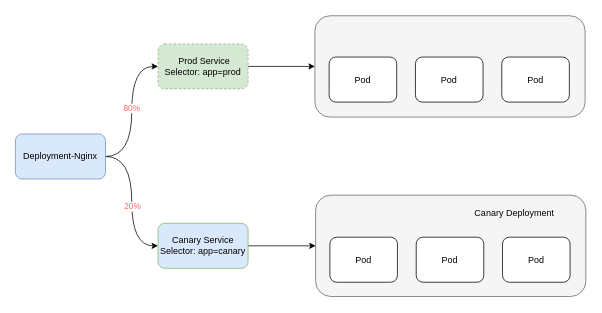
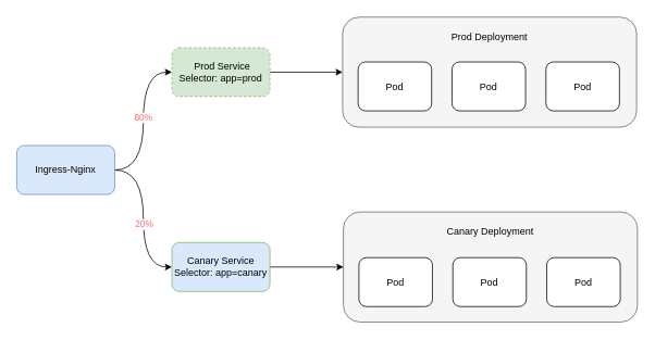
  <mxCell id="0" />
  <mxCell id="1" parent="0" />
  <mxCell id="2" style="edgeStyle=orthogonalEdgeStyle;rounded=0;orthogonalLoop=1;jettySize=auto;html=1;exitX=1;exitY=0.5;exitDx=0;exitDy=0;entryX=0;entryY=0.5;entryDx=0;entryDy=0;curved=1;" parent="1" source="6" target="10" edge="1"><mxGeometry relative="1" as="geometry" /></mxCell>
  <mxCell id="3" value="80%" style="edgeLabel;html=1;align=center;verticalAlign=middle;resizable=0;points=[];fontColor=#FF6666;" vertex="1" connectable="0" parent="2"><mxGeometry x="0.053" y="1" relative="1" as="geometry"><mxPoint as="offset" /></mxGeometry></mxCell>
  <mxCell id="4" style="edgeStyle=orthogonalEdgeStyle;rounded=0;orthogonalLoop=1;jettySize=auto;html=1;exitX=1;exitY=0.5;exitDx=0;exitDy=0;entryX=0;entryY=0.5;entryDx=0;entryDy=0;curved=1;" edge="1" parent="1" source="6" target="8"><mxGeometry relative="1" as="geometry" /></mxCell>
  <mxCell id="5" value="20%" style="edgeLabel;html=1;align=center;verticalAlign=middle;resizable=0;points=[];fontColor=#FF6666;" vertex="1" connectable="0" parent="4"><mxGeometry x="0.069" relative="1" as="geometry"><mxPoint as="offset" /></mxGeometry></mxCell>
- <mxCell id="6" value="Deployment-Nginx" style="rounded=1;whiteSpace=wrap;html=1;fillColor=#dae8fc;strokeColor=#6c8ebf;" parent="1" vertex="1"><mxGeometry x="20" y="178" width="120" height="60" as="geometry" /></mxCell>
+ <mxCell id="6" value="Ingress-Nginx" style="rounded=1;whiteSpace=wrap;html=1;fillColor=#dae8fc;strokeColor=#6c8ebf;" parent="1" vertex="1"><mxGeometry x="20" y="178" width="120" height="60" as="geometry" /></mxCell>
  <mxCell id="7" style="edgeStyle=none;rounded=0;orthogonalLoop=1;jettySize=auto;html=1;exitX=1;exitY=0.5;exitDx=0;exitDy=0;entryX=0;entryY=0.5;entryDx=0;entryDy=0;" parent="1" source="8" target="16" edge="1"><mxGeometry relative="1" as="geometry" /></mxCell>
  <mxCell id="8" value="Canary Service&lt;br&gt;Selector: app=canary" style="rounded=1;whiteSpace=wrap;html=1;fillColor=#dae8fc;strokeColor=#82b366;" parent="1" vertex="1"><mxGeometry x="210" y="297" width="120" height="60" as="geometry" /></mxCell>
  <mxCell id="9" style="rounded=0;orthogonalLoop=1;jettySize=auto;html=1;exitX=1;exitY=0.5;exitDx=0;exitDy=0;entryX=0;entryY=0.5;entryDx=0;entryDy=0;" parent="1" source="10" target="11" edge="1"><mxGeometry relative="1" as="geometry" /></mxCell>
  <mxCell id="10" value="&amp;nbsp;Prod Service&lt;br&gt;Selector: app=prod" style="rounded=1;whiteSpace=wrap;html=1;fillColor=#d5e8d4;strokeColor=#82b366;dashed=1;" parent="1" vertex="1"><mxGeometry x="210" y="58" width="120" height="60" as="geometry" /></mxCell>
  <mxCell id="11" value="" style="rounded=1;whiteSpace=wrap;html=1;fillColor=#f5f5f5;fontColor=#333333;strokeColor=#666666;" parent="1" vertex="1"><mxGeometry x="419" y="20.5" width="360" height="135" as="geometry" /></mxCell>
+ <mxCell id="12" value="Prod Deployment" style="text;html=1;strokeColor=none;fillColor=none;align=center;verticalAlign=middle;whiteSpace=wrap;rounded=0;" parent="1" vertex="1"><mxGeometry x="544" y="29.5" width="110" height="30" as="geometry" /></mxCell>
  <mxCell id="13" value="Pod" style="rounded=1;whiteSpace=wrap;html=1;" parent="1" vertex="1"><mxGeometry x="438" y="75.5" width="90" height="60" as="geometry" /></mxCell>
  <mxCell id="14" value="Pod" style="rounded=1;whiteSpace=wrap;html=1;" parent="1" vertex="1"><mxGeometry x="553" y="75.5" width="90" height="60" as="geometry" /></mxCell>
  <mxCell id="15" value="Pod" style="rounded=1;whiteSpace=wrap;html=1;" parent="1" vertex="1"><mxGeometry x="668" y="75.5" width="90" height="60" as="geometry" /></mxCell>
  <mxCell id="16" value="" style="rounded=1;whiteSpace=wrap;html=1;fillColor=#f5f5f5;fontColor=#333333;strokeColor=#666666;" parent="1" vertex="1"><mxGeometry x="420" y="259.5" width="360" height="135" as="geometry" /></mxCell>
- <mxCell id="17" value="Canary Deployment" style="text;html=1;strokeColor=none;fillColor=none;align=center;verticalAlign=middle;whiteSpace=wrap;rounded=0;" parent="1" vertex="1"><mxGeometry x="630" y="268.5" width="110" height="30" as="geometry" /></mxCell>
+ <mxCell id="17" value="Canary Deployment" style="text;html=1;strokeColor=none;fillColor=none;align=center;verticalAlign=middle;whiteSpace=wrap;rounded=0;" parent="1" vertex="1"><mxGeometry x="545" y="268.5" width="110" height="30" as="geometry" /></mxCell>
  <mxCell id="18" value="Pod" style="rounded=1;whiteSpace=wrap;html=1;" parent="1" vertex="1"><mxGeometry x="439" y="315.5" width="90" height="60" as="geometry" /></mxCell>
  <mxCell id="19" value="Pod" style="rounded=1;whiteSpace=wrap;html=1;" parent="1" vertex="1"><mxGeometry x="554" y="315.5" width="90" height="60" as="geometry" /></mxCell>
  <mxCell id="20" value="Pod" style="rounded=1;whiteSpace=wrap;html=1;" parent="1" vertex="1"><mxGeometry x="669" y="315.5" width="90" height="60" as="geometry" /></mxCell>
